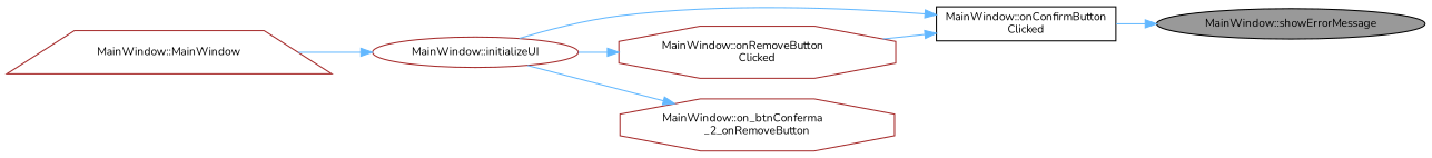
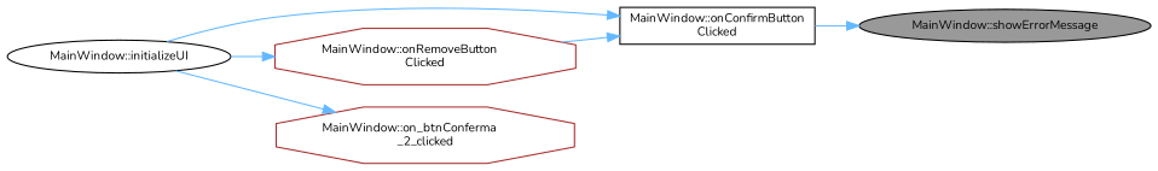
  digraph {
    fontname=Nunito
    rankdir=RL
    node [color=brown fillcolor=white fontname=Nunito fontsize=10 shape=ellipse style=filled]
    edge [color=steelblue1 dir=back fontname=Nunito fontsize=10 labelfontname=Helvetica labelfontsize=10 style=solid]
    n1 [color=black fillcolor=grey60 fontcolor=black height=0.2 label="MainWindow::showErrorMessage" width=0.4]
    n2 [color=black height=0.2 label="MainWindow::onConfirmButton\lClicked" shape=box width=0.4]
-   n3 [height=0.2 label="MainWindow::on_btnConferma\l_2_onRemoveButton" shape=octagon width=0.4]
-   n4 [height=0.2 label="MainWindow::initializeUI" width=0.4]
+   n3 [height=0.2 label="MainWindow::on_btnConferma\l_2_clicked" shape=octagon width=0.4]
+   n4 [color=black height=0.2 label="MainWindow::initializeUI" width=0.4]
    n5 [height=0.2 label="MainWindow::onRemoveButton\lClicked" shape=octagon width=0.4]
-   n6 [height=0.2 label="MainWindow::MainWindow" shape=trapezium width=0.4]
    n1 -> n2
    n2 -> n4
    n2 -> n5
    n3 -> n4
-   n4 -> n6
    n5 -> n4
  }
